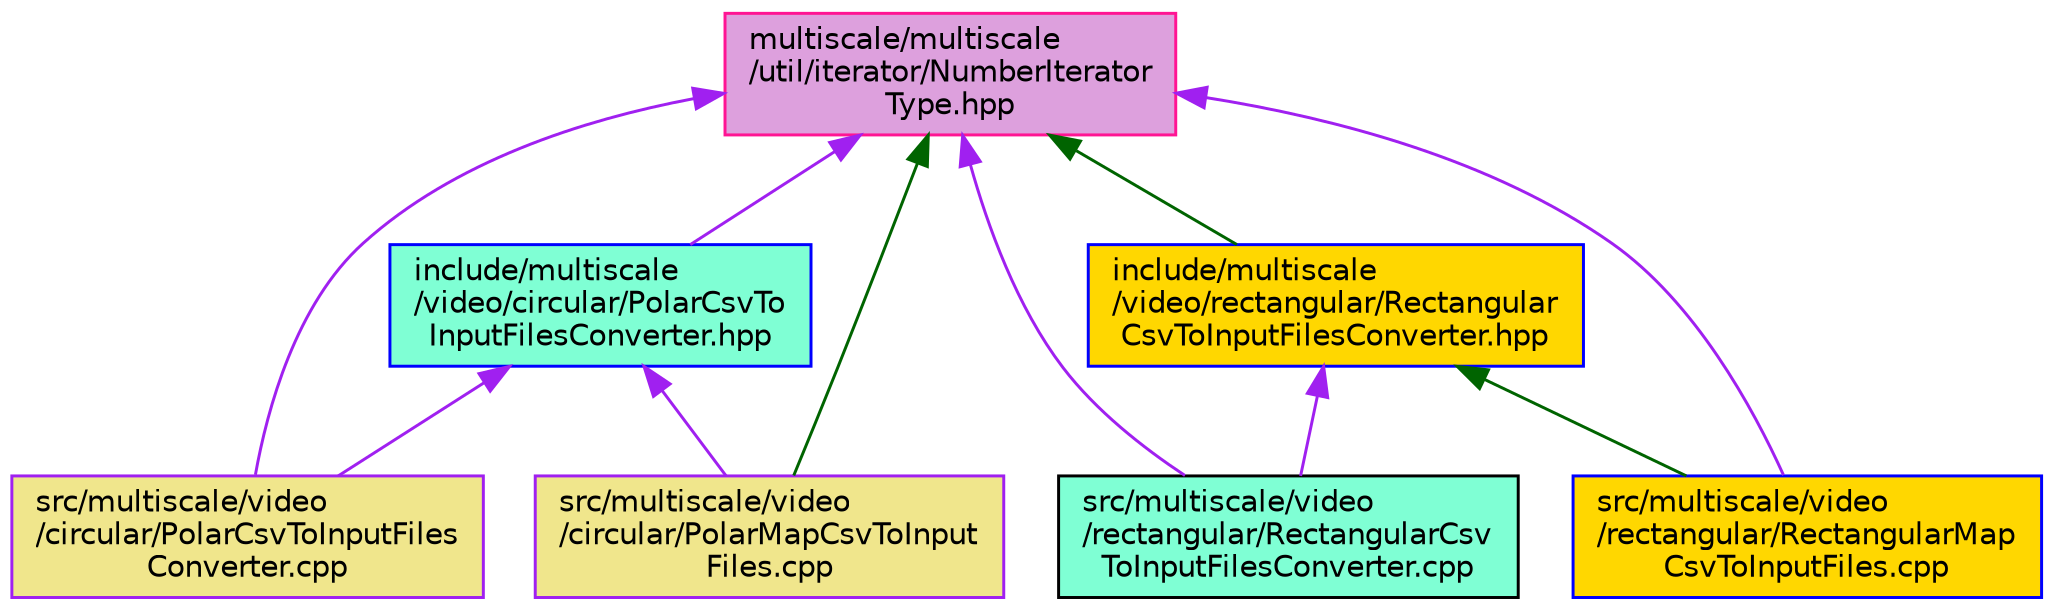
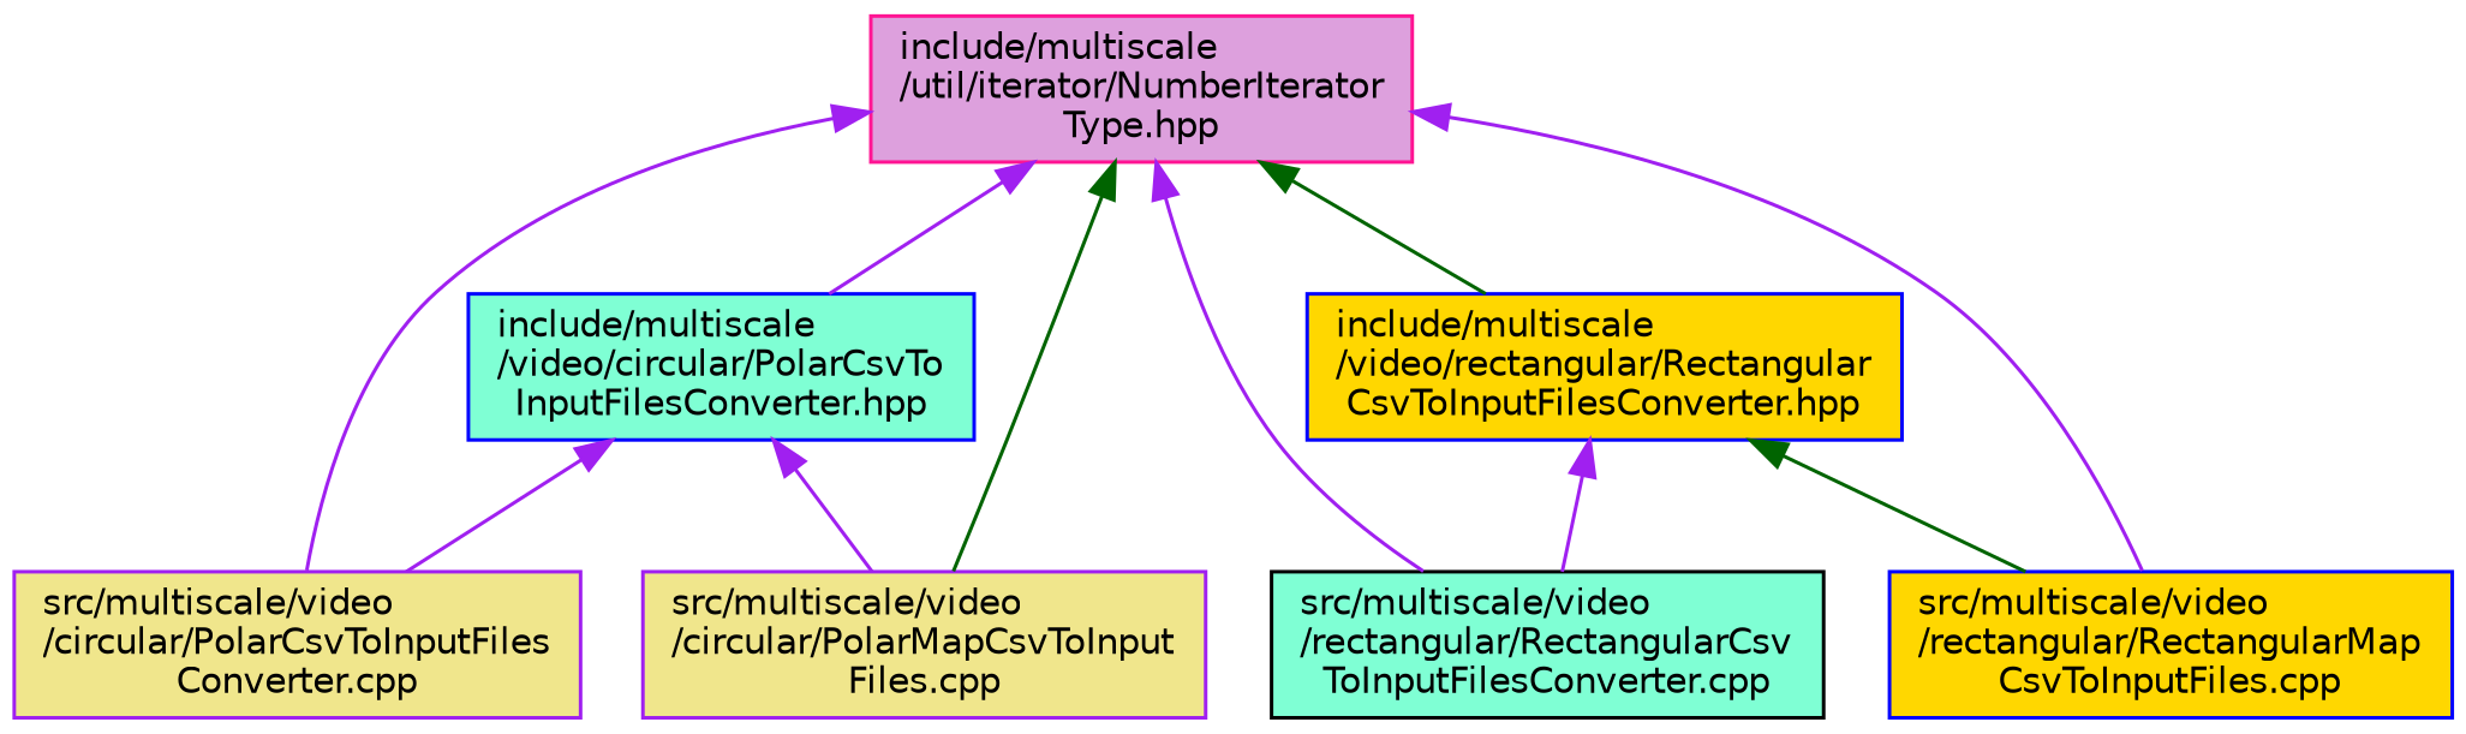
  digraph {
    node [color=blue fillcolor=aquamarine fontname=Helvetica fontsize=10 shape=record style=filled]
    edge [color=purple dir=back fontname=Helvetica fontsize=10 labelfontname=Helvetica labelfontsize=10 style=solid]
-   n1 [color=deeppink fillcolor=plum fontcolor=black height=0.2 label="multiscale/multiscale\l/util/iterator/NumberIterator\lType.hpp" width=0.4]
+   n1 [color=deeppink fillcolor=plum fontcolor=black height=0.2 label="include/multiscale\l/util/iterator/NumberIterator\lType.hpp" width=0.4]
    n2 [height=0.2 label="include/multiscale\l/video/circular/PolarCsvTo\lInputFilesConverter.hpp" width=0.4]
    n3 [color=purple fillcolor=khaki height=0.2 label="src/multiscale/video\l/circular/PolarCsvToInputFiles\lConverter.cpp" width=0.4]
    n4 [color=purple fillcolor=khaki height=0.2 label="src/multiscale/video\l/circular/PolarMapCsvToInput\lFiles.cpp" width=0.4]
    n5 [fillcolor=gold height=0.2 label="include/multiscale\l/video/rectangular/Rectangular\lCsvToInputFilesConverter.hpp" width=0.4]
    n6 [color=black height=0.2 label="src/multiscale/video\l/rectangular/RectangularCsv\lToInputFilesConverter.cpp" width=0.4]
    n7 [fillcolor=gold height=0.2 label="src/multiscale/video\l/rectangular/RectangularMap\lCsvToInputFiles.cpp" width=0.4]
    n1 -> n2
    n1 -> n3
    n1 -> n4 [color=darkgreen]
    n1 -> n5 [color=darkgreen]
    n1 -> n6
    n1 -> n7
    n2 -> n3
    n2 -> n4
    n5 -> n6
    n5 -> n7 [color=darkgreen]
  }
